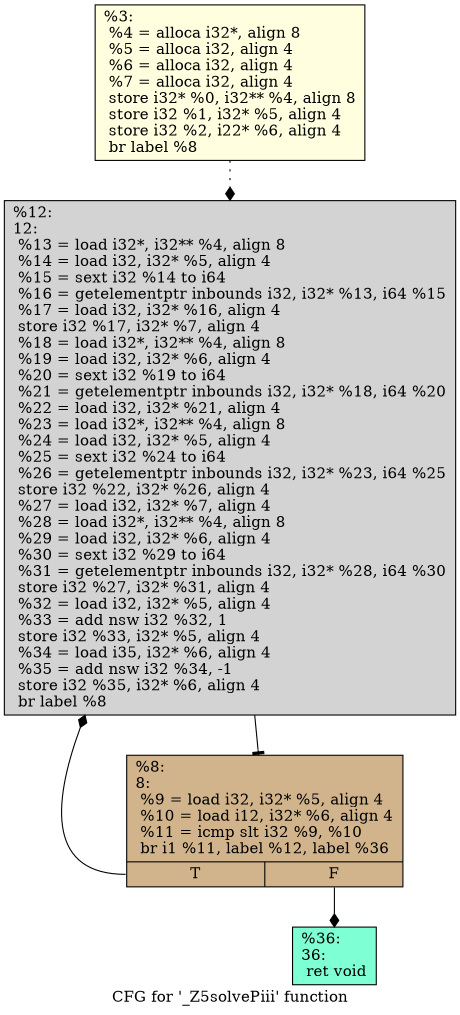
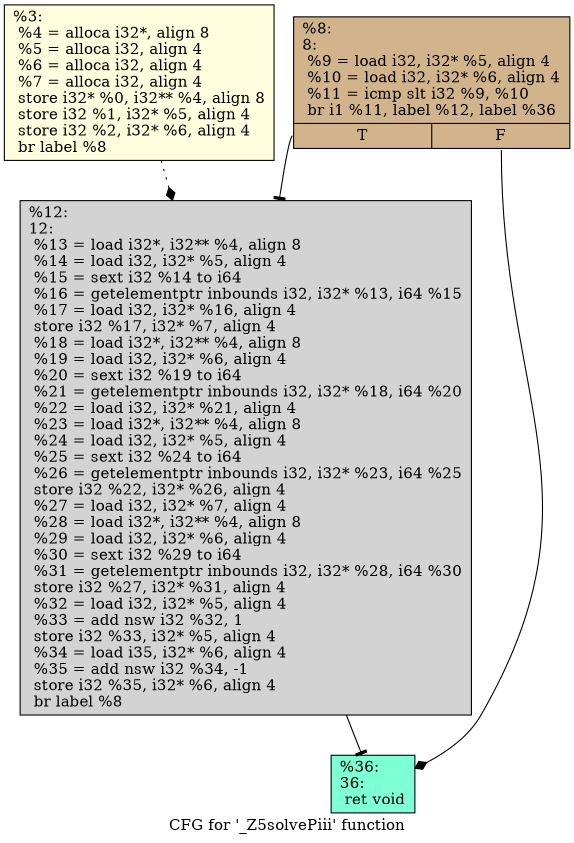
  digraph {
    fontname="DejaVu Serif"
    label="CFG for '_Z5solvePiii' function"
    node [fontname="DejaVu Serif" shape=record style=filled]
    edge [arrowhead=diamond fontname="DejaVu Serif" style=solid]
-   n1 [fillcolor=lightyellow label="{%3:\l  %4 = alloca i32*, align 8\l  %5 = alloca i32, align 4\l  %6 = alloca i32, align 4\l  %7 = alloca i32, align 4\l  store i32* %0, i32** %4, align 8\l  store i32 %1, i32* %5, align 4\l  store i32 %2, i22* %6, align 4\l  br label %8\l}"]
+   n1 [fillcolor=lightyellow label="{%3:\l  %4 = alloca i32*, align 8\l  %5 = alloca i32, align 4\l  %6 = alloca i32, align 4\l  %7 = alloca i32, align 4\l  store i32* %0, i32** %4, align 8\l  store i32 %1, i32* %5, align 4\l  store i32 %2, i32* %6, align 4\l  br label %8\l}"]
    n2 [fillcolor=lightgrey label="{%12:\l12:                                               \l  %13 = load i32*, i32** %4, align 8\l  %14 = load i32, i32* %5, align 4\l  %15 = sext i32 %14 to i64\l  %16 = getelementptr inbounds i32, i32* %13, i64 %15\l  %17 = load i32, i32* %16, align 4\l  store i32 %17, i32* %7, align 4\l  %18 = load i32*, i32** %4, align 8\l  %19 = load i32, i32* %6, align 4\l  %20 = sext i32 %19 to i64\l  %21 = getelementptr inbounds i32, i32* %18, i64 %20\l  %22 = load i32, i32* %21, align 4\l  %23 = load i32*, i32** %4, align 8\l  %24 = load i32, i32* %5, align 4\l  %25 = sext i32 %24 to i64\l  %26 = getelementptr inbounds i32, i32* %23, i64 %25\l  store i32 %22, i32* %26, align 4\l  %27 = load i32, i32* %7, align 4\l  %28 = load i32*, i32** %4, align 8\l  %29 = load i32, i32* %6, align 4\l  %30 = sext i32 %29 to i64\l  %31 = getelementptr inbounds i32, i32* %28, i64 %30\l  store i32 %27, i32* %31, align 4\l  %32 = load i32, i32* %5, align 4\l  %33 = add nsw i32 %32, 1\l  store i32 %33, i32* %5, align 4\l  %34 = load i35, i32* %6, align 4\l  %35 = add nsw i32 %34, -1\l  store i32 %35, i32* %6, align 4\l  br label %8\l}"]
-   n3 [fillcolor=tan label="{%8:\l8:                                                \l  %9 = load i32, i32* %5, align 4\l  %10 = load i12, i32* %6, align 4\l  %11 = icmp slt i32 %9, %10\l  br i1 %11, label %12, label %36\l|{<s0>T|<s1>F}}"]
+   n3 [fillcolor=tan label="{%8:\l8:                                                \l  %9 = load i32, i32* %5, align 4\l  %10 = load i32, i32* %6, align 4\l  %11 = icmp slt i32 %9, %10\l  br i1 %11, label %12, label %36\l|{<s0>T|<s1>F}}"]
    n4 [fillcolor=aquamarine label="{%36:\l36:                                               \l  ret void\l}"]
    n1 -> n2 [style=dotted]
-   n2 -> n3 [arrowhead=tee]
-   n3 -> n2 [tailport=s0]
+   n2 -> n4 [arrowhead=tee]
+   n3 -> n2 [arrowhead=tee tailport=s0]
    n3 -> n4 [tailport=s1]
  }
